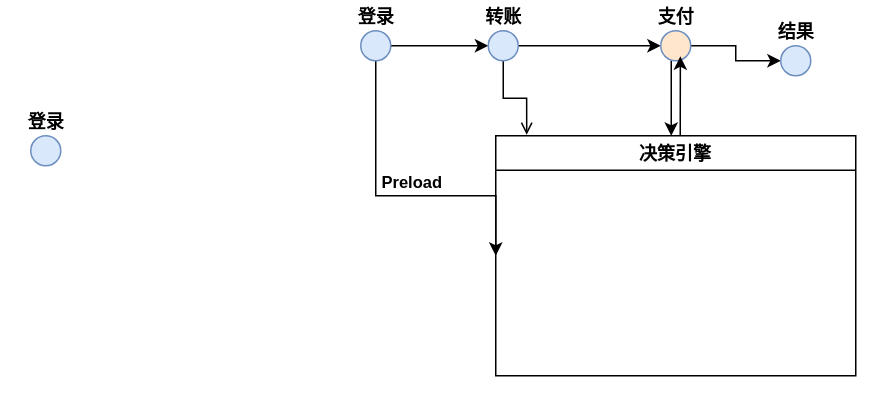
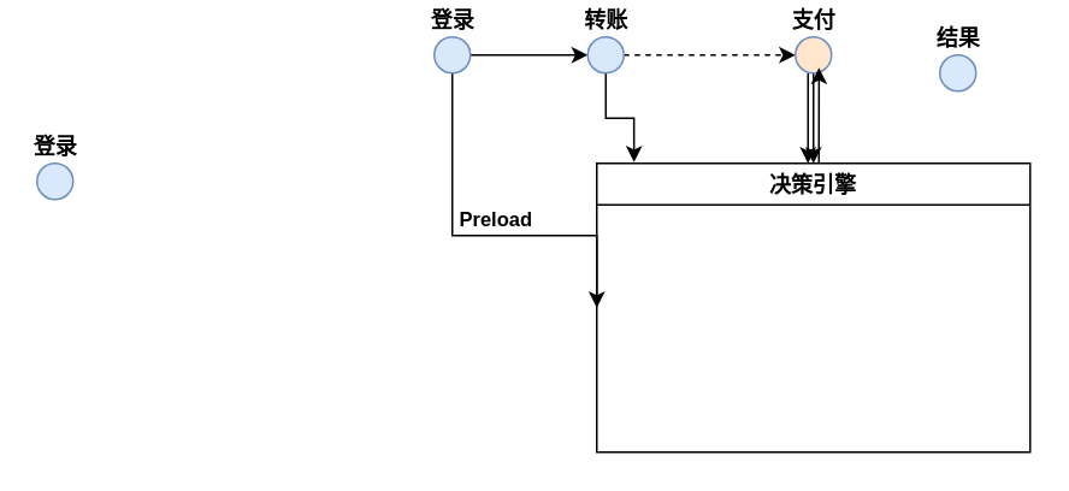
  <mxCell id="0" />
  <mxCell id="1" parent="0" />
  <mxCell id="2" value="" style="edgeStyle=orthogonalEdgeStyle;rounded=0;orthogonalLoop=1;jettySize=auto;html=1;" edge="1" parent="1" source="5" target="8"><mxGeometry relative="1" as="geometry" /></mxCell>
  <mxCell id="3" style="edgeStyle=orthogonalEdgeStyle;rounded=0;orthogonalLoop=1;jettySize=auto;html=1;entryX=0;entryY=0.5;entryDx=0;entryDy=0;exitX=0.5;exitY=1;exitDx=0;exitDy=0;" edge="1" parent="1" source="5" target="14"><mxGeometry relative="1" as="geometry"><Array as="points"><mxPoint x="250" y="130" /><mxPoint x="330" y="130" /></Array></mxGeometry></mxCell>
  <mxCell id="4" value="Preload" style="edgeLabel;html=1;align=center;verticalAlign=middle;resizable=0;points=[];fontStyle=1" vertex="1" connectable="0" parent="3"><mxGeometry x="-0.089" y="-1" relative="1" as="geometry"><mxPoint x="17" y="-11" as="offset" /></mxGeometry></mxCell>
  <mxCell id="5" value="&lt;b&gt;登录&lt;/b&gt;" style="ellipse;html=1;aspect=fixed;verticalAlign=bottom;labelPosition=center;verticalLabelPosition=top;align=center;fillColor=#dae8fc;strokeColor=#6c8ebf;" vertex="1" parent="1"><mxGeometry x="240" y="20" width="20" height="20" as="geometry" /></mxCell>
- <mxCell id="6" value="" style="edgeStyle=orthogonalEdgeStyle;rounded=0;orthogonalLoop=1;jettySize=auto;html=1;" edge="1" parent="1" source="8" target="11"><mxGeometry relative="1" as="geometry" /></mxCell>
- <mxCell id="7" style="edgeStyle=orthogonalEdgeStyle;rounded=0;orthogonalLoop=1;jettySize=auto;html=1;entryX=0.086;entryY=-0.004;entryDx=0;entryDy=0;entryPerimeter=0;endArrow=open;" edge="1" parent="1" source="8" target="14"><mxGeometry relative="1" as="geometry" /></mxCell>
+ <mxCell id="6" value="" style="edgeStyle=orthogonalEdgeStyle;rounded=0;orthogonalLoop=1;jettySize=auto;html=1;dashed=1;" edge="1" parent="1" source="8" target="11"><mxGeometry relative="1" as="geometry" /></mxCell>
+ <mxCell id="7" style="edgeStyle=orthogonalEdgeStyle;rounded=0;orthogonalLoop=1;jettySize=auto;html=1;entryX=0.086;entryY=-0.004;entryDx=0;entryDy=0;entryPerimeter=0;" edge="1" parent="1" source="8" target="14"><mxGeometry relative="1" as="geometry" /></mxCell>
  <mxCell id="8" value="&lt;b&gt;转账&lt;/b&gt;" style="ellipse;html=1;aspect=fixed;verticalAlign=bottom;labelPosition=center;verticalLabelPosition=top;align=center;fillColor=#dae8fc;strokeColor=#6c8ebf;" vertex="1" parent="1"><mxGeometry x="325" y="20" width="20" height="20" as="geometry" /></mxCell>
- <mxCell id="9" value="" style="edgeStyle=orthogonalEdgeStyle;rounded=0;orthogonalLoop=1;jettySize=auto;html=1;" edge="1" parent="1" source="11" target="12"><mxGeometry relative="1" as="geometry" /></mxCell>
+ <mxCell id="9" value="" style="edgeStyle=orthogonalEdgeStyle;rounded=0;orthogonalLoop=1;jettySize=auto;html=1;" edge="1" parent="1" source="11" target="14"><mxGeometry relative="1" as="geometry" /></mxCell>
  <mxCell id="10" style="edgeStyle=orthogonalEdgeStyle;rounded=0;orthogonalLoop=1;jettySize=auto;html=1;entryX=0.5;entryY=0;entryDx=0;entryDy=0;" edge="1" parent="1"><mxGeometry relative="1" as="geometry"><mxPoint x="447" y="40" as="sourcePoint" /><mxPoint x="447" y="90" as="targetPoint" /></mxGeometry></mxCell>
  <mxCell id="11" value="&lt;b&gt;支付&lt;/b&gt;" style="ellipse;html=1;aspect=fixed;verticalAlign=bottom;labelPosition=center;verticalLabelPosition=top;align=center;fillColor=#ffe6cc;strokeColor=#6c8ebf;" vertex="1" parent="1"><mxGeometry x="440" y="20" width="20" height="20" as="geometry" /></mxCell>
  <mxCell id="12" value="&lt;b&gt;结果&lt;/b&gt;" style="ellipse;html=1;aspect=fixed;verticalAlign=bottom;labelPosition=center;verticalLabelPosition=top;align=center;fillColor=#dae8fc;strokeColor=#6c8ebf;" vertex="1" parent="1"><mxGeometry x="520" y="30" width="20" height="20" as="geometry" /></mxCell>
  <mxCell id="13" style="edgeStyle=orthogonalEdgeStyle;rounded=0;orthogonalLoop=1;jettySize=auto;html=1;entryX=1;entryY=1;entryDx=0;entryDy=0;" edge="1" parent="1"><mxGeometry relative="1" as="geometry"><mxPoint x="453" y="90" as="sourcePoint" /><mxPoint x="453.071" y="37.071" as="targetPoint" /><Array as="points"><mxPoint x="453" y="80" /><mxPoint x="453" y="80" /></Array></mxGeometry></mxCell>
  <mxCell id="14" value="决策引擎" style="swimlane;" vertex="1" parent="1"><mxGeometry x="330" y="90" width="240" height="160" as="geometry" /></mxCell>
  <mxCell id="15" value="&lt;b&gt;登录&lt;/b&gt;" style="ellipse;html=1;aspect=fixed;verticalAlign=bottom;labelPosition=center;verticalLabelPosition=top;align=center;fillColor=#dae8fc;strokeColor=#6c8ebf;" vertex="1" parent="1"><mxGeometry x="20" y="90" width="20" height="20" as="geometry" /></mxCell>
